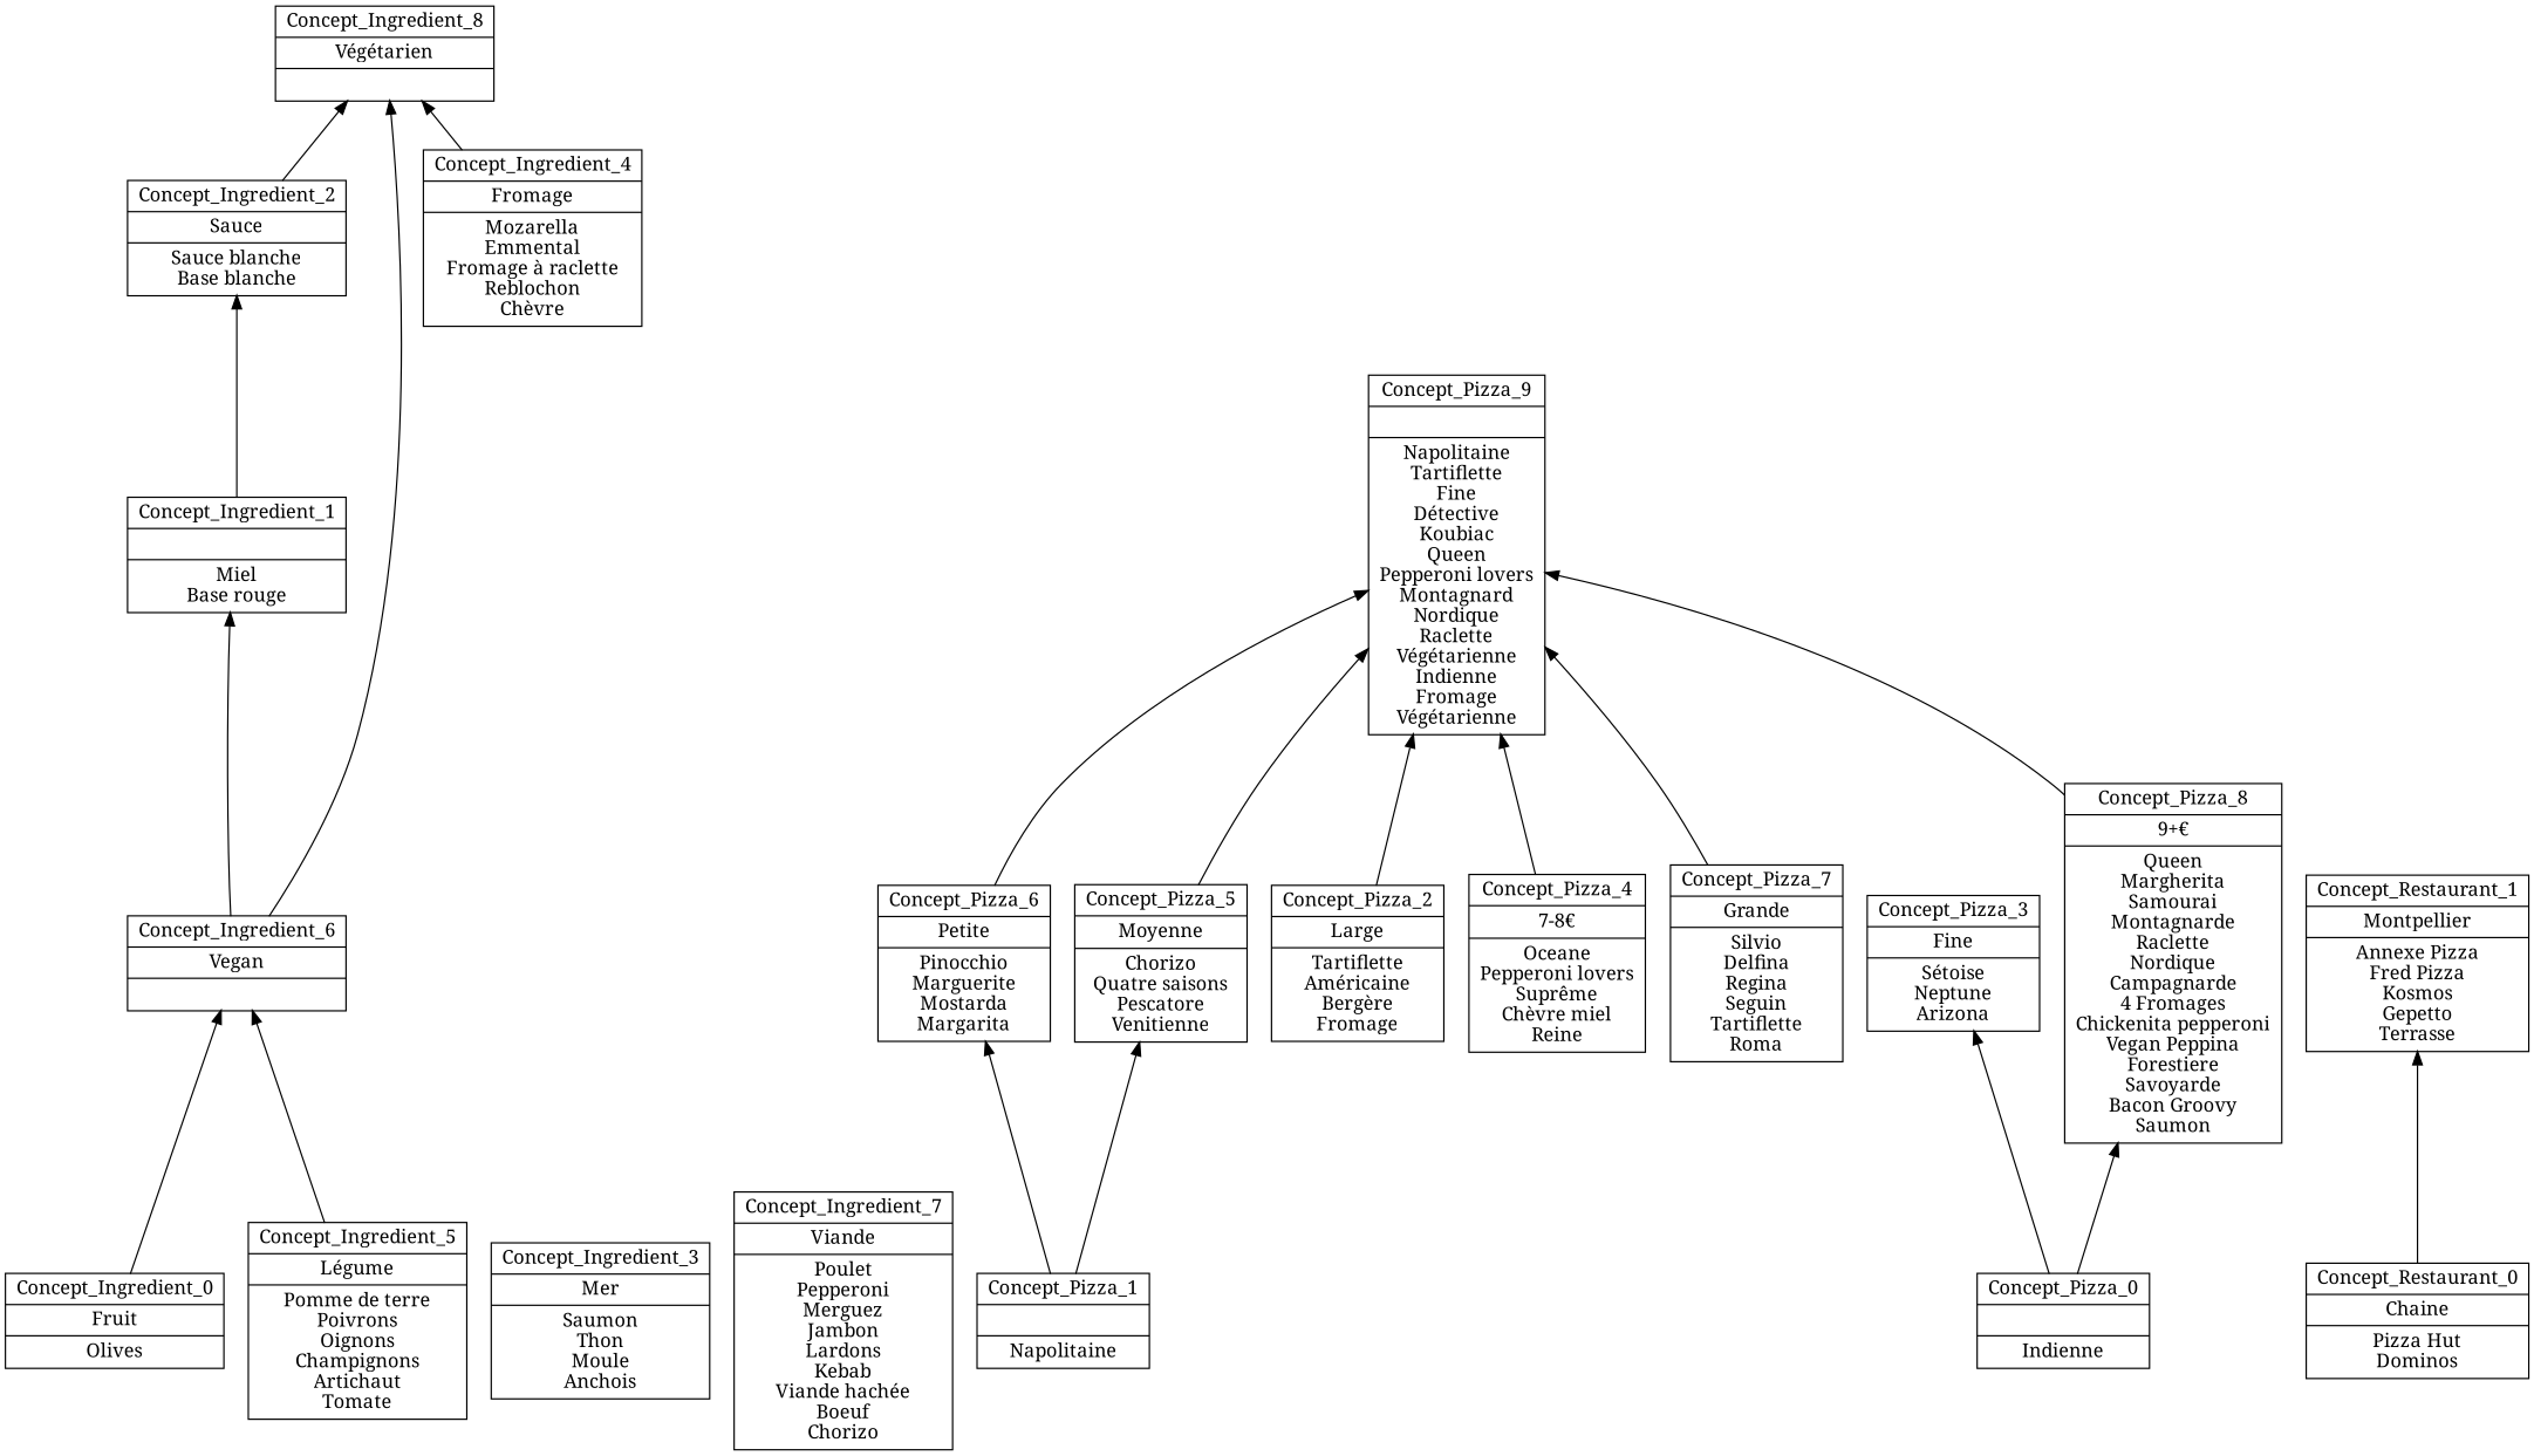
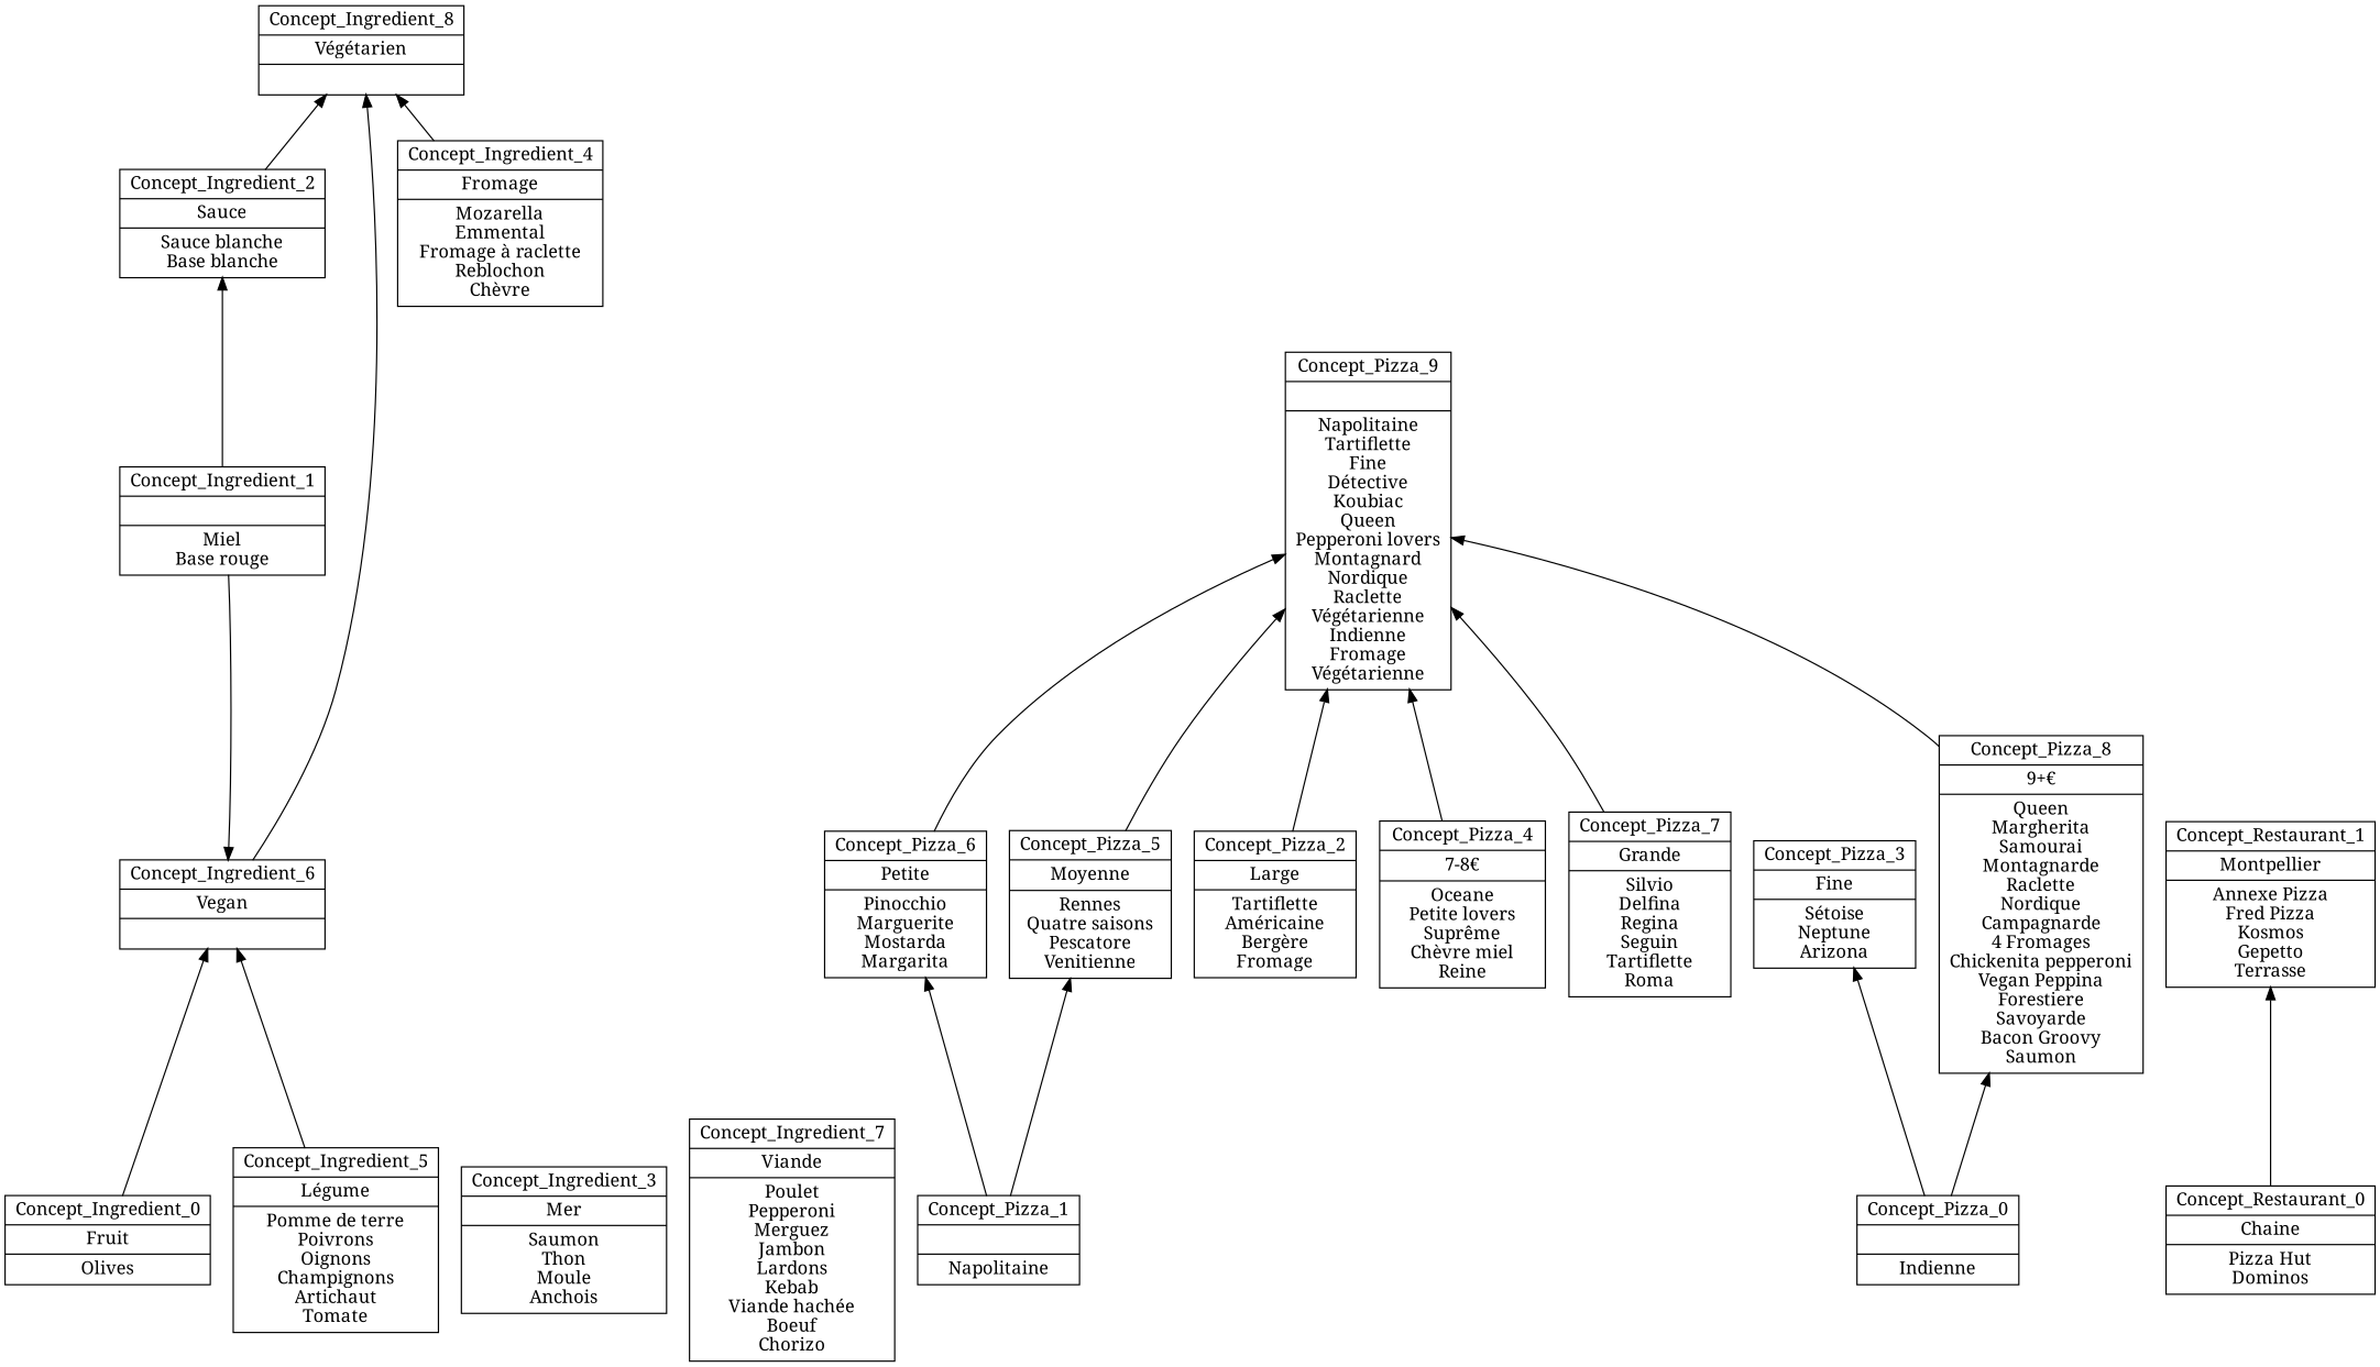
  digraph {
    fontname="Noto Serif"
    rankdir=BT
    node [fontname="Noto Serif" shape=record]
    edge [fontname="Noto Serif"]
    n1 [label="{Concept_Ingredient_0|Fruit\n|Olives\n}"]
    n2 [label="{Concept_Ingredient_6|Vegan\n|}"]
    n3 [label="{Concept_Ingredient_1||Miel\nBase rouge\n}"]
    n4 [label="{Concept_Ingredient_2|Sauce\n|Sauce blanche\nBase blanche\n}"]
    n5 [label="{Concept_Ingredient_3|Mer\n|Saumon\nThon\nMoule\nAnchois\n}"]
    n6 [label="{Concept_Ingredient_8|Végétarien\n|}"]
    n7 [label="{Concept_Ingredient_4|Fromage\n|Mozarella\nEmmental\nFromage à raclette\nReblochon\nChèvre\n}"]
    n8 [label="{Concept_Ingredient_5|Légume\n|Pomme de terre\nPoivrons\nOignons\nChampignons\nArtichaut\nTomate\n}"]
    n9 [label="{Concept_Ingredient_7|Viande\n|Poulet\nPepperoni\nMerguez\nJambon\nLardons\nKebab\nViande hachée\nBoeuf\nChorizo\n}"]
    n10 [label="{Concept_Pizza_1||Napolitaine\n}"]
    n11 [label="{Concept_Pizza_6|Petite\n|Pinocchio\nMarguerite\nMostarda\nMargarita\n}"]
-   n12 [label="{Concept_Pizza_5|Moyenne\n|Chorizo\nQuatre saisons\nPescatore\nVenitienne\n}"]
+   n12 [label="{Concept_Pizza_5|Moyenne\n|Rennes\nQuatre saisons\nPescatore\nVenitienne\n}"]
    n13 [label="{Concept_Pizza_3|Fine\n|Sétoise\nNeptune\nArizona\n}"]
    n14 [label="{Concept_Pizza_9||Napolitaine\nTartiflette\nFine\nDétective\nKoubiac\nQueen\nPepperoni lovers\nMontagnard\nNordique\nRaclette\nVégétarienne\nIndienne\nFromage\nVégétarienne\n}"]
    n15 [label="{Concept_Pizza_2|Large\n|Tartiflette\nAméricaine\nBergère\nFromage\n}"]
-   n16 [label="{Concept_Pizza_4|7-8€\n|Oceane\nPepperoni lovers\nSuprême\nChèvre miel\nReine\n}"]
+   n16 [label="{Concept_Pizza_4|7-8€\n|Oceane\nPetite lovers\nSuprême\nChèvre miel\nReine\n}"]
    n17 [label="{Concept_Pizza_7|Grande\n|Silvio\nDelfina\nRegina\nSeguin\nTartiflette\nRoma\n}"]
    n18 [label="{Concept_Pizza_0||Indienne\n}"]
    n19 [label="{Concept_Pizza_8|9+€\n|Queen\nMargherita\nSamourai\nMontagnarde\nRaclette\nNordique\nCampagnarde\n4 Fromages\nChickenita pepperoni\nVegan Peppina\nForestiere\nSavoyarde\nBacon Groovy\nSaumon\n}"]
    n20 [label="{Concept_Restaurant_1|Montpellier\n|Annexe Pizza\nFred Pizza\nKosmos\nGepetto\nTerrasse\n}"]
    n21 [label="{Concept_Restaurant_0|Chaine\n|Pizza Hut\nDominos\n}"]
    subgraph sub_1 {
      label=Ingredient
      n1
      n2
      n3
      n4
      n5
      n6
      n7
      n8
      n9
    }
    subgraph sub_2 {
      label=Pizza
      n10
      n11
      n12
      n13
      n14
      n15
      n16
      n17
      n18
      n19
    }
    subgraph sub_3 {
      label=Restaurant
      n20
      n21
    }
    n1 -> n2
    n2 -> n6
-   n2 -> n3
+   n3 -> n2
    n3 -> n4
    n4 -> n6
    n7 -> n6
    n8 -> n2
    n10 -> n11
    n10 -> n12
    n11 -> n14
    n12 -> n14
    n15 -> n14
    n16 -> n14
    n17 -> n14
    n18 -> n13
    n18 -> n19
    n19 -> n14
    n21 -> n20
  }
